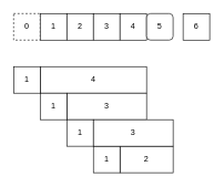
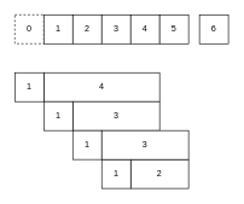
  <mxCell id="0" />
  <mxCell id="1" parent="0" />
  <mxCell id="2" value="4" style="rounded=0;whiteSpace=wrap;html=1;" vertex="1" parent="1"><mxGeometry x="60" y="100" width="160" height="40" as="geometry" /></mxCell>
  <mxCell id="3" value="3" style="rounded=0;whiteSpace=wrap;html=1;" vertex="1" parent="1"><mxGeometry x="100" y="140" width="120" height="40" as="geometry" /></mxCell>
  <mxCell id="4" value="2" style="rounded=0;whiteSpace=wrap;html=1;" vertex="1" parent="1"><mxGeometry x="180" y="220" width="80" height="40" as="geometry" /></mxCell>
  <mxCell id="5" value="1" style="rounded=0;whiteSpace=wrap;html=1;" vertex="1" parent="1"><mxGeometry x="20" y="100" width="40" height="40" as="geometry" /></mxCell>
  <mxCell id="6" value="1" style="rounded=0;whiteSpace=wrap;html=1;" vertex="1" parent="1"><mxGeometry x="140" y="220" width="40" height="40" as="geometry" /></mxCell>
  <mxCell id="7" value="1" style="rounded=0;whiteSpace=wrap;html=1;" vertex="1" parent="1"><mxGeometry x="100" y="180" width="40" height="40" as="geometry" /></mxCell>
  <mxCell id="8" value="1" style="rounded=0;whiteSpace=wrap;html=1;" vertex="1" parent="1"><mxGeometry x="60" y="140" width="40" height="40" as="geometry" /></mxCell>
  <mxCell id="9" value="3" style="rounded=0;whiteSpace=wrap;html=1;" vertex="1" parent="1"><mxGeometry x="140" y="180" width="120" height="40" as="geometry" /></mxCell>
  <mxCell id="10" value="0" style="whiteSpace=wrap;html=1;aspect=fixed;dashed=1;" vertex="1" parent="1"><mxGeometry x="20" y="20" width="40" height="40" as="geometry" /></mxCell>
  <mxCell id="11" value="1" style="whiteSpace=wrap;html=1;aspect=fixed;" vertex="1" parent="1"><mxGeometry x="60" y="20" width="40" height="40" as="geometry" /></mxCell>
  <mxCell id="12" value="2" style="whiteSpace=wrap;html=1;aspect=fixed;" vertex="1" parent="1"><mxGeometry x="100" y="20" width="40" height="40" as="geometry" /></mxCell>
  <mxCell id="13" value="3" style="whiteSpace=wrap;html=1;aspect=fixed;" vertex="1" parent="1"><mxGeometry x="140" y="20" width="40" height="40" as="geometry" /></mxCell>
  <mxCell id="14" value="4" style="whiteSpace=wrap;html=1;aspect=fixed;" vertex="1" parent="1"><mxGeometry x="180" y="20" width="40" height="40" as="geometry" /></mxCell>
- <mxCell id="15" value="5" style="whiteSpace=wrap;html=1;aspect=fixed;rounded=1;" vertex="1" parent="1"><mxGeometry x="220" y="20" width="40" height="40" as="geometry" /></mxCell>
+ <mxCell id="15" value="5" style="whiteSpace=wrap;html=1;aspect=fixed;" vertex="1" parent="1"><mxGeometry x="220" y="20" width="40" height="40" as="geometry" /></mxCell>
  <mxCell id="16" value="6" style="whiteSpace=wrap;html=1;aspect=fixed;" vertex="1" parent="1"><mxGeometry x="275" y="20" width="40" height="40" as="geometry" /></mxCell>
